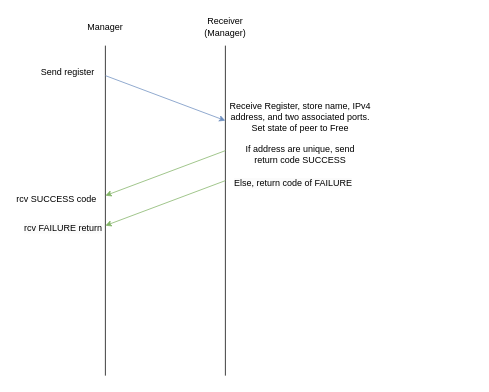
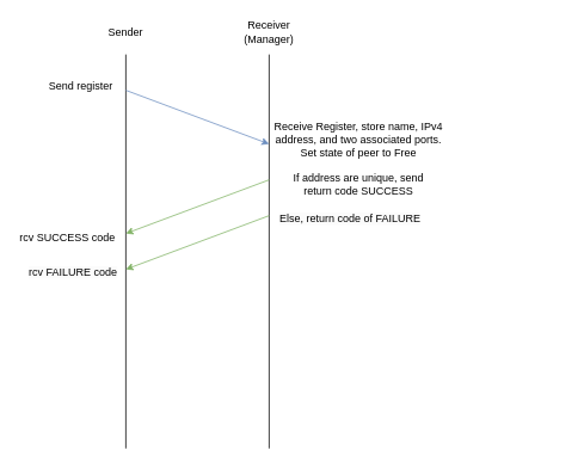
  <mxCell id="0" />
  <mxCell id="1" parent="0" />
  <mxCell id="2" value="" style="endArrow=none;html=1;rounded=0;" edge="1" parent="1"><mxGeometry width="50" height="50" relative="1" as="geometry"><mxPoint x="140" y="500" as="sourcePoint" /><mxPoint x="140" y="60" as="targetPoint" /></mxGeometry></mxCell>
  <mxCell id="3" value="" style="endArrow=none;html=1;rounded=0;" edge="1" parent="1"><mxGeometry width="50" height="50" relative="1" as="geometry"><mxPoint x="300" y="500" as="sourcePoint" /><mxPoint x="300" y="60" as="targetPoint" /></mxGeometry></mxCell>
  <mxCell id="4" value="" style="endArrow=classic;html=1;rounded=0;fillColor=#dae8fc;strokeColor=#6c8ebf;" edge="1" parent="1"><mxGeometry width="50" height="50" relative="1" as="geometry"><mxPoint x="140" y="100" as="sourcePoint" /><mxPoint x="300" y="160" as="targetPoint" /></mxGeometry></mxCell>
- <mxCell id="5" value="Manager" style="text;strokeColor=none;align=center;fillColor=none;html=1;verticalAlign=middle;whiteSpace=wrap;rounded=0;" vertex="1" parent="1"><mxGeometry x="110" y="20" width="60" height="30" as="geometry" /></mxCell>
+ <mxCell id="5" value="Sender" style="text;strokeColor=none;align=center;fillColor=none;html=1;verticalAlign=middle;whiteSpace=wrap;rounded=0;" vertex="1" parent="1"><mxGeometry x="110" y="20" width="60" height="30" as="geometry" /></mxCell>
  <mxCell id="6" value="Receiver&lt;div&gt;(Manager)&lt;/div&gt;" style="text;strokeColor=none;align=center;fillColor=none;html=1;verticalAlign=middle;whiteSpace=wrap;rounded=0;" vertex="1" parent="1"><mxGeometry x="270" y="20" width="60" height="30" as="geometry" /></mxCell>
  <mxCell id="7" value="Send register" style="text;strokeColor=none;align=center;fillColor=none;html=1;verticalAlign=middle;whiteSpace=wrap;rounded=0;" vertex="1" parent="1"><mxGeometry x="50" y="80" width="80" height="30" as="geometry" /></mxCell>
  <mxCell id="8" value="Receive Register, store name, IPv4 address, and two associated ports.&lt;div&gt;Set state of peer to Free&lt;/div&gt;" style="text;strokeColor=none;align=center;fillColor=none;html=1;verticalAlign=middle;whiteSpace=wrap;rounded=0;" vertex="1" parent="1"><mxGeometry x="300" y="140" width="200" height="30" as="geometry" /></mxCell>
  <mxCell id="9" value="If address are unique, send return code SUCCESS" style="text;strokeColor=none;align=center;fillColor=none;html=1;verticalAlign=middle;whiteSpace=wrap;rounded=0;" vertex="1" parent="1"><mxGeometry x="310" y="190" width="180" height="30" as="geometry" /></mxCell>
  <mxCell id="10" value="&lt;span style=&quot;color: rgb(0, 0, 0); font-family: Helvetica; font-size: 12px; font-style: normal; font-variant-ligatures: normal; font-variant-caps: normal; font-weight: 400; letter-spacing: normal; orphans: 2; text-align: center; text-indent: 0px; text-transform: none; widows: 2; word-spacing: 0px; -webkit-text-stroke-width: 0px; white-space: normal; background-color: rgb(251, 251, 251); text-decoration-thickness: initial; text-decoration-style: initial; text-decoration-color: initial; float: none; display: inline !important;&quot;&gt;Else, return code of FAILURE&lt;/span&gt;" style="text;whiteSpace=wrap;html=1;" vertex="1" parent="1"><mxGeometry x="310" y="230" width="320" height="40" as="geometry" /></mxCell>
  <mxCell id="11" value="" style="endArrow=classic;html=1;rounded=0;fillColor=#d5e8d4;strokeColor=#82b366;" edge="1" parent="1"><mxGeometry width="50" height="50" relative="1" as="geometry"><mxPoint x="300" y="200" as="sourcePoint" /><mxPoint x="140" y="260" as="targetPoint" /></mxGeometry></mxCell>
  <mxCell id="12" value="" style="endArrow=classic;html=1;rounded=0;fillColor=#d5e8d4;strokeColor=#82b366;" edge="1" parent="1"><mxGeometry width="50" height="50" relative="1" as="geometry"><mxPoint x="300" y="240" as="sourcePoint" /><mxPoint x="140" y="300" as="targetPoint" /></mxGeometry></mxCell>
  <mxCell id="13" value="rcv SUCCESS code" style="text;strokeColor=none;align=center;fillColor=none;html=1;verticalAlign=middle;whiteSpace=wrap;rounded=0;" vertex="1" parent="1"><mxGeometry x="20" y="250" width="110" height="30" as="geometry" /></mxCell>
- <mxCell id="14" value="&lt;span style=&quot;color: rgb(0, 0, 0); font-family: Helvetica; font-size: 12px; font-style: normal; font-variant-ligatures: normal; font-variant-caps: normal; font-weight: 400; letter-spacing: normal; orphans: 2; text-align: center; text-indent: 0px; text-transform: none; widows: 2; word-spacing: 0px; -webkit-text-stroke-width: 0px; white-space: normal; background-color: rgb(251, 251, 251); text-decoration-thickness: initial; text-decoration-style: initial; text-decoration-color: initial; float: none; display: inline !important;&quot;&gt;rcv FAILURE return&lt;/span&gt;" style="text;whiteSpace=wrap;html=1;" vertex="1" parent="1"><mxGeometry x="30" y="290" width="110" height="40" as="geometry" /></mxCell>
+ <mxCell id="14" value="&lt;span style=&quot;color: rgb(0, 0, 0); font-family: Helvetica; font-size: 12px; font-style: normal; font-variant-ligatures: normal; font-variant-caps: normal; font-weight: 400; letter-spacing: normal; orphans: 2; text-align: center; text-indent: 0px; text-transform: none; widows: 2; word-spacing: 0px; -webkit-text-stroke-width: 0px; white-space: normal; background-color: rgb(251, 251, 251); text-decoration-thickness: initial; text-decoration-style: initial; text-decoration-color: initial; float: none; display: inline !important;&quot;&gt;rcv FAILURE code&lt;/span&gt;" style="text;whiteSpace=wrap;html=1;" vertex="1" parent="1"><mxGeometry x="30" y="290" width="110" height="40" as="geometry" /></mxCell>
